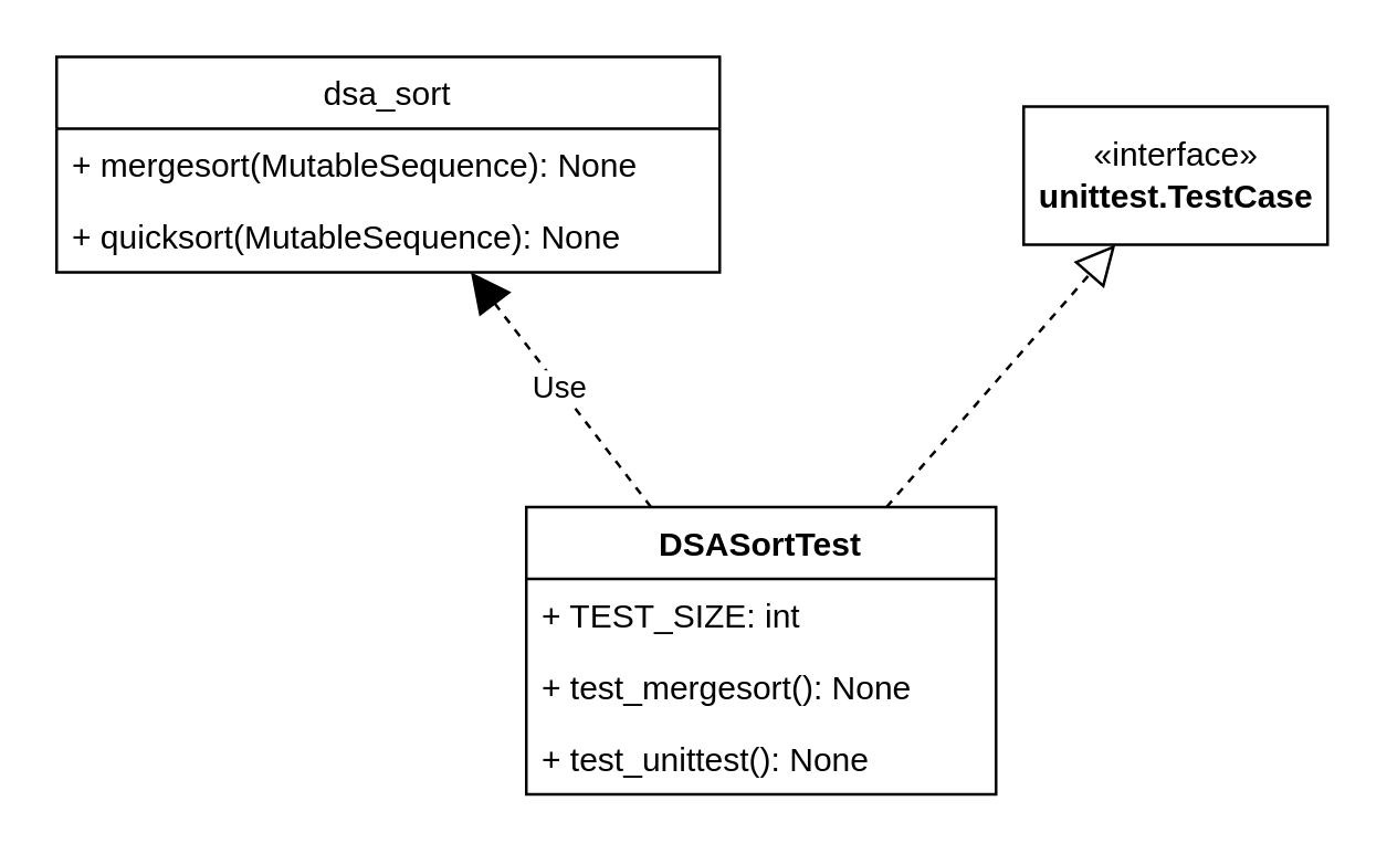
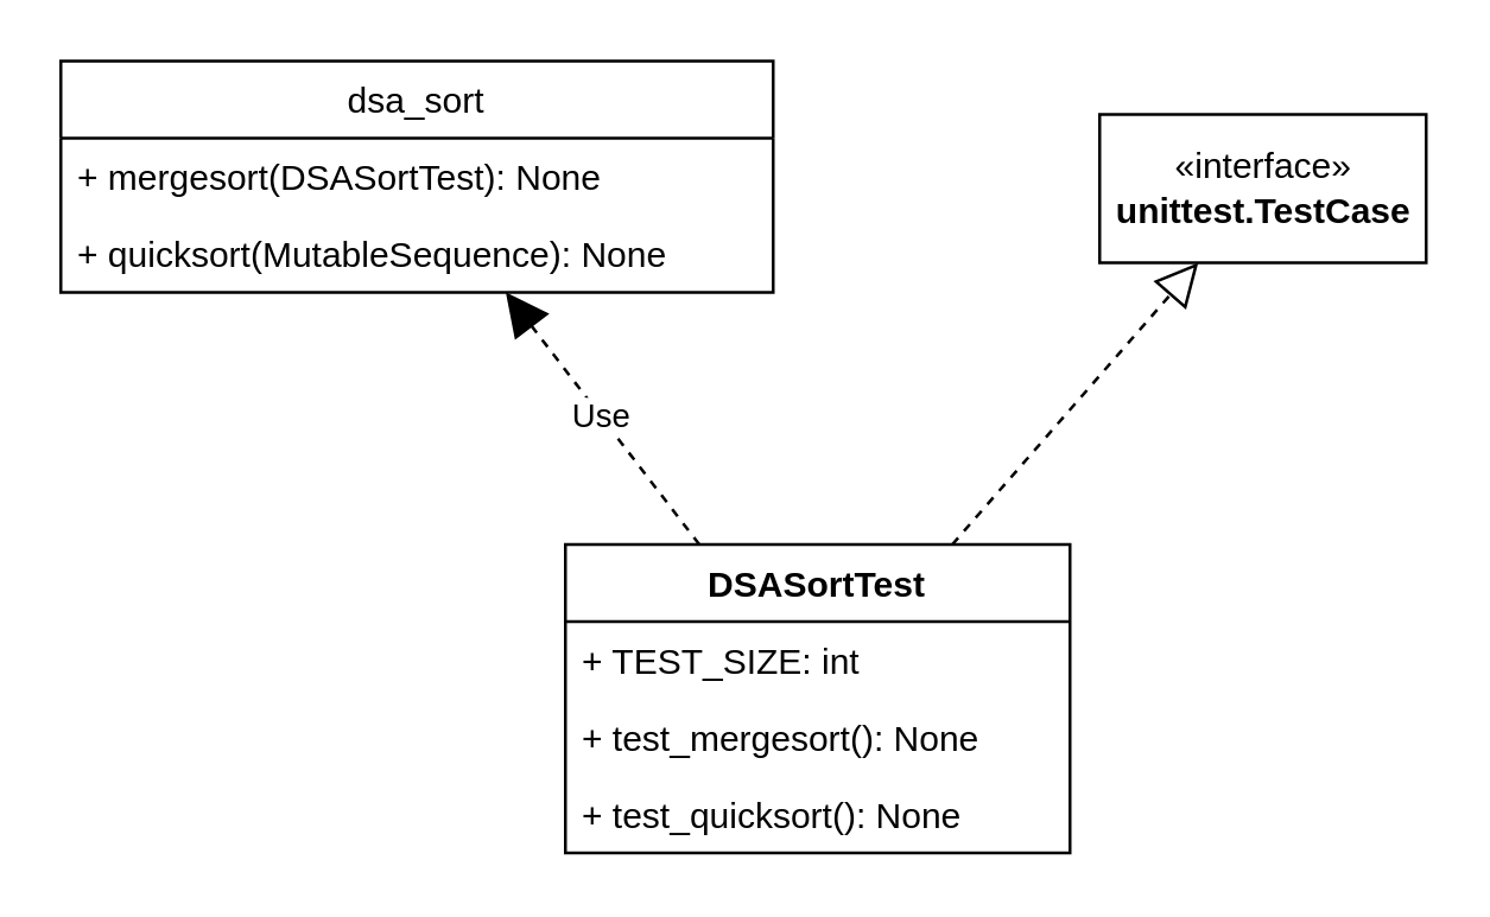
  <mxCell id="0" />
  <mxCell id="1" parent="0" />
  <mxCell id="2" value="dsa_sort" style="swimlane;fontStyle=0;childLayout=stackLayout;horizontal=1;startSize=26;fillColor=none;horizontalStack=0;resizeParent=1;resizeParentMax=0;resizeLast=0;collapsible=1;marginBottom=0;" vertex="1" parent="1"><mxGeometry x="20" y="20" width="240" height="78" as="geometry" /></mxCell>
- <mxCell id="3" value="+ mergesort(MutableSequence): None" style="text;strokeColor=none;fillColor=none;align=left;verticalAlign=top;spacingLeft=4;spacingRight=4;overflow=hidden;rotatable=0;points=[[0,0.5],[1,0.5]];portConstraint=eastwest;" vertex="1" parent="2"><mxGeometry y="26" width="240" height="26" as="geometry" /></mxCell>
+ <mxCell id="3" value="+ mergesort(DSASortTest): None" style="text;strokeColor=none;fillColor=none;align=left;verticalAlign=top;spacingLeft=4;spacingRight=4;overflow=hidden;rotatable=0;points=[[0,0.5],[1,0.5]];portConstraint=eastwest;" vertex="1" parent="2"><mxGeometry y="26" width="240" height="26" as="geometry" /></mxCell>
  <mxCell id="4" value="+ quicksort(MutableSequence): None" style="text;strokeColor=none;fillColor=none;align=left;verticalAlign=top;spacingLeft=4;spacingRight=4;overflow=hidden;rotatable=0;points=[[0,0.5],[1,0.5]];portConstraint=eastwest;" vertex="1" parent="2"><mxGeometry y="52" width="240" height="26" as="geometry" /></mxCell>
  <mxCell id="5" value="DSASortTest" style="swimlane;fontStyle=1;childLayout=stackLayout;horizontal=1;startSize=26;fillColor=none;horizontalStack=0;resizeParent=1;resizeParentMax=0;resizeLast=0;collapsible=1;marginBottom=0;" vertex="1" parent="1"><mxGeometry x="190" y="183" width="170" height="104" as="geometry" /></mxCell>
  <mxCell id="6" value="+ TEST_SIZE: int" style="text;strokeColor=none;fillColor=none;align=left;verticalAlign=top;spacingLeft=4;spacingRight=4;overflow=hidden;rotatable=0;points=[[0,0.5],[1,0.5]];portConstraint=eastwest;" vertex="1" parent="5"><mxGeometry y="26" width="170" height="26" as="geometry" /></mxCell>
  <mxCell id="7" value="+ test_mergesort(): None" style="text;strokeColor=none;fillColor=none;align=left;verticalAlign=top;spacingLeft=4;spacingRight=4;overflow=hidden;rotatable=0;points=[[0,0.5],[1,0.5]];portConstraint=eastwest;" vertex="1" parent="5"><mxGeometry y="52" width="170" height="26" as="geometry" /></mxCell>
- <mxCell id="8" value="+ test_unittest(): None" style="text;strokeColor=none;fillColor=none;align=left;verticalAlign=top;spacingLeft=4;spacingRight=4;overflow=hidden;rotatable=0;points=[[0,0.5],[1,0.5]];portConstraint=eastwest;" vertex="1" parent="5"><mxGeometry y="78" width="170" height="26" as="geometry" /></mxCell>
+ <mxCell id="8" value="+ test_quicksort(): None" style="text;strokeColor=none;fillColor=none;align=left;verticalAlign=top;spacingLeft=4;spacingRight=4;overflow=hidden;rotatable=0;points=[[0,0.5],[1,0.5]];portConstraint=eastwest;" vertex="1" parent="5"><mxGeometry y="78" width="170" height="26" as="geometry" /></mxCell>
  <mxCell id="9" value="«interface»&lt;br&gt;&lt;b&gt;unittest.TestCase&lt;/b&gt;" style="html=1;" vertex="1" parent="1"><mxGeometry x="370" y="38" width="110" height="50" as="geometry" /></mxCell>
  <mxCell id="10" value="Use" style="endArrow=block;endSize=12;dashed=1;html=1;" edge="1" parent="1" source="5" target="2"><mxGeometry width="160" relative="1" as="geometry"><mxPoint x="-30" y="314" as="sourcePoint" /><mxPoint x="130" y="314" as="targetPoint" /></mxGeometry></mxCell>
  <mxCell id="11" value="" style="endArrow=block;dashed=1;endFill=0;endSize=12;html=1;" edge="1" parent="1" source="5" target="9"><mxGeometry width="160" relative="1" as="geometry"><mxPoint x="-30" y="314" as="sourcePoint" /><mxPoint x="130" y="314" as="targetPoint" /></mxGeometry></mxCell>
